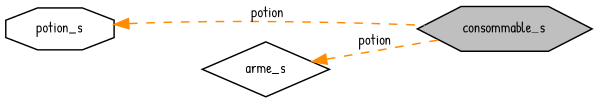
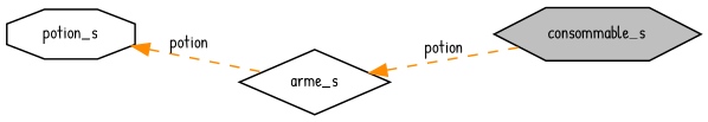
  digraph {
    fontname="Patrick Hand"
    rankdir=LR
    node [color=black fillcolor=white fontname="Patrick Hand" fontsize=10 style=filled]
    edge [color=darkorange dir=back fontname="Patrick Hand" fontsize=10 labelfontname=Helvetica labelfontsize=10 style=dashed]
    n1 [fillcolor=grey75 fontcolor=black height=0.2 label=consommable_s shape=hexagon width=0.4]
    n2 [height=0.2 label=arme_s shape=diamond width=0.4]
    n3 [height=0.2 label=potion_s shape=octagon width=0.4]
    n2 -> n1 [label=" potion"]
-   n3 -> n1 [label=" potion"]
+   n3 -> n2 [label=" potion"]
  }
